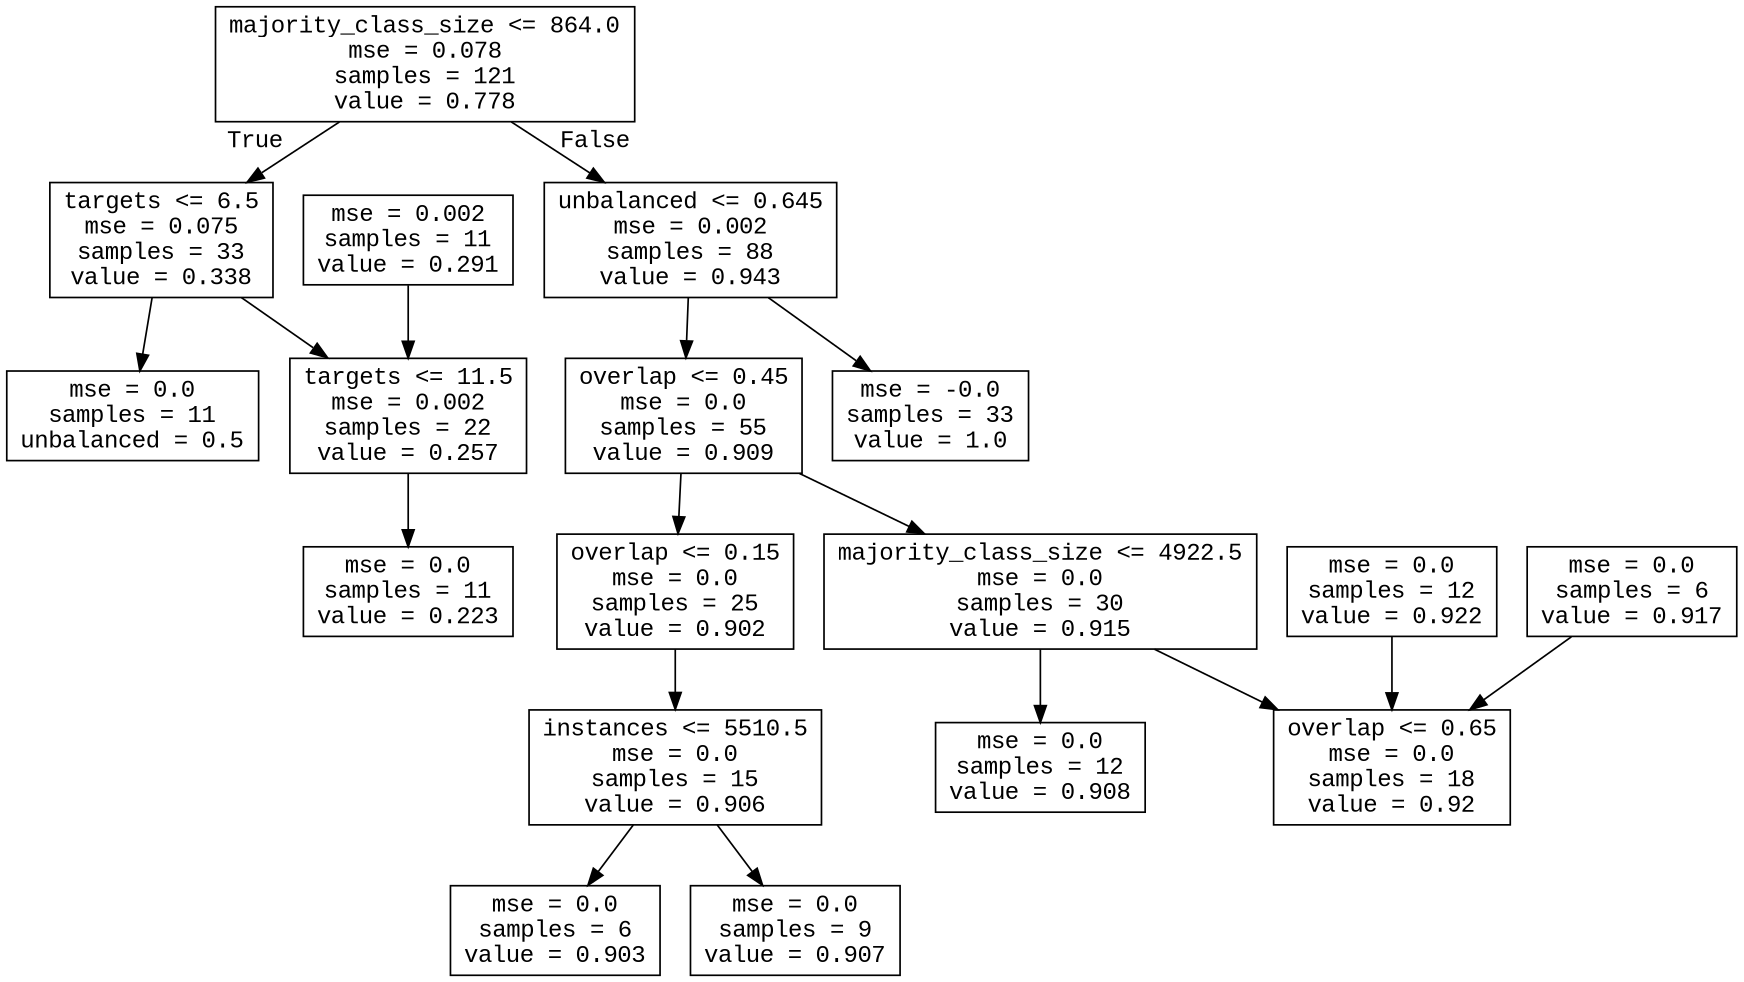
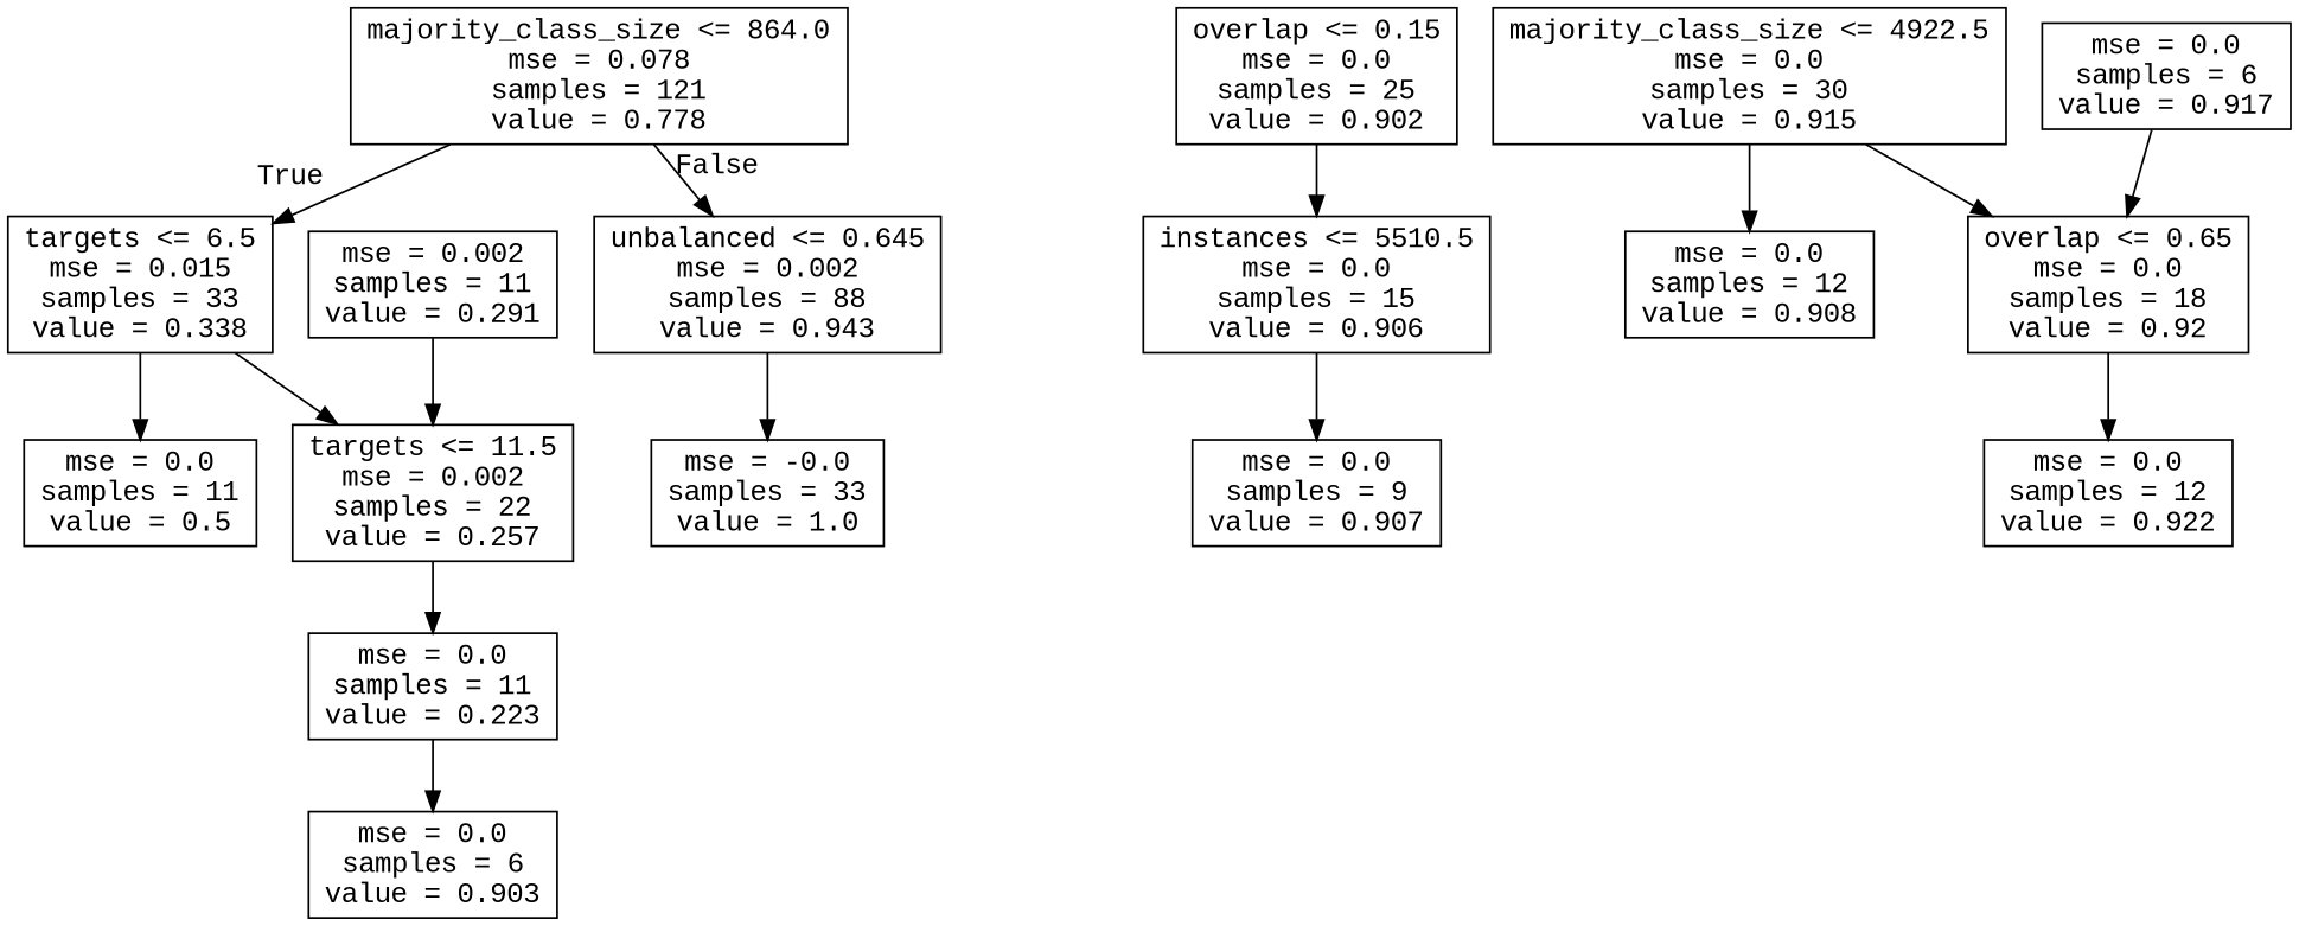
  digraph {
    fontname="Liberation Mono"
    node [fontname="Liberation Mono" shape=box]
    edge [fontname="Liberation Mono"]
    n1 [label="majority_class_size <= 864.0\nmse = 0.078\nsamples = 121\nvalue = 0.778"]
-   n2 [label="targets <= 6.5\nmse = 0.075\nsamples = 33\nvalue = 0.338"]
+   n2 [label="targets <= 6.5\nmse = 0.015\nsamples = 33\nvalue = 0.338"]
    n3 [label="unbalanced <= 0.645\nmse = 0.002\nsamples = 88\nvalue = 0.943"]
-   n4 [label="mse = 0.0\nsamples = 11\nunbalanced = 0.5"]
+   n4 [label="mse = 0.0\nsamples = 11\nvalue = 0.5"]
    n5 [label="targets <= 11.5\nmse = 0.002\nsamples = 22\nvalue = 0.257"]
-   n6 [label="overlap <= 0.45\nmse = 0.0\nsamples = 55\nvalue = 0.909"]
    n7 [label="mse = -0.0\nsamples = 33\nvalue = 1.0"]
    n8 [label="mse = 0.0\nsamples = 11\nvalue = 0.223"]
    n9 [label="mse = 0.002\nsamples = 11\nvalue = 0.291"]
    n10 [label="overlap <= 0.15\nmse = 0.0\nsamples = 25\nvalue = 0.902"]
    n11 [label="majority_class_size <= 4922.5\nmse = 0.0\nsamples = 30\nvalue = 0.915"]
    n12 [label="instances <= 5510.5\nmse = 0.0\nsamples = 15\nvalue = 0.906"]
    n13 [label="mse = 0.0\nsamples = 12\nvalue = 0.908"]
    n14 [label="overlap <= 0.65\nmse = 0.0\nsamples = 18\nvalue = 0.92"]
    n15 [label="mse = 0.0\nsamples = 6\nvalue = 0.903"]
    n16 [label="mse = 0.0\nsamples = 9\nvalue = 0.907"]
    n17 [label="mse = 0.0\nsamples = 12\nvalue = 0.922"]
    n18 [label="mse = 0.0\nsamples = 6\nvalue = 0.917"]
    n1 -> n2 [headlabel=True labelangle=45 labeldistance=2.5]
    n1 -> n3 [headlabel=False labelangle=-45 labeldistance=2.5]
    n2 -> n4
    n2 -> n5
-   n3 -> n6
    n3 -> n7
    n5 -> n8
-   n6 -> n10
-   n6 -> n11
    n9 -> n5
    n10 -> n12
    n11 -> n13
    n11 -> n14
-   n12 -> n15
+   n8 -> n15
    n12 -> n16
-   n17 -> n14
+   n14 -> n17
    n18 -> n14
  }
